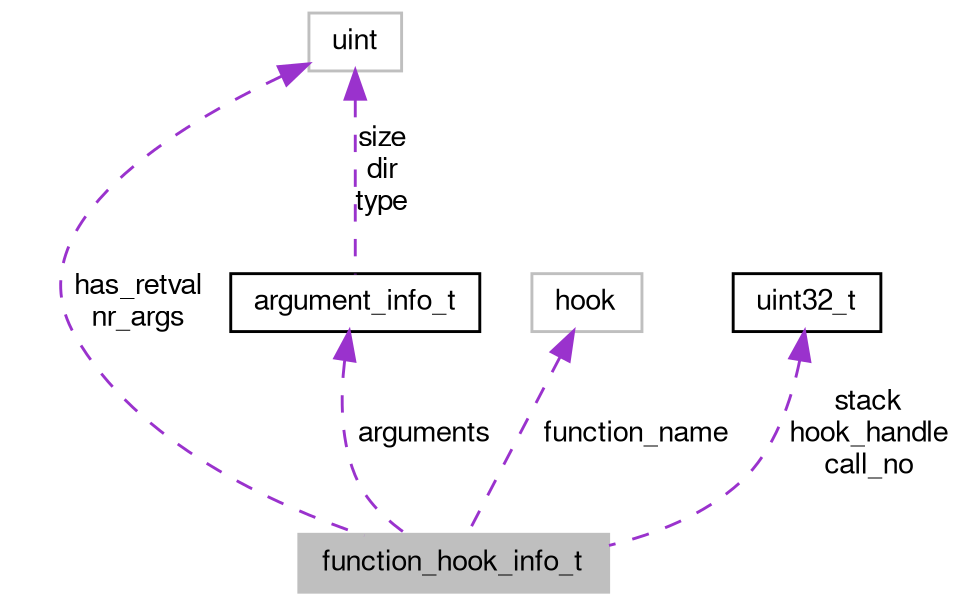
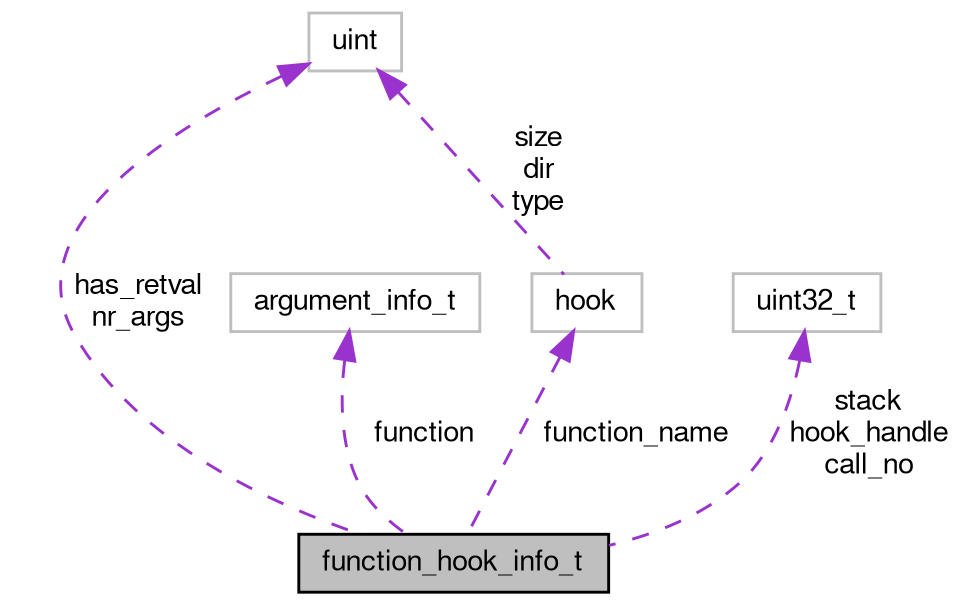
  digraph {
    node [color=grey75 fontname=FreeSans fontsize=10 shape=record]
    edge [color=darkorchid3 dir=back fontname=FreeSans fontsize=10 labelfontname=FreeSans labelfontsize=10 style=dashed]
-   n1 [fillcolor=grey75 fontcolor=black height=0.2 label=function_hook_info_t style=filled width=0.4]
-   n2 [color=black height=0.2 label=argument_info_t width=0.4]
+   n1 [color=black fillcolor=grey75 fontcolor=black height=0.2 label=function_hook_info_t style=filled width=0.4]
+   n2 [height=0.2 label=argument_info_t width=0.4]
    n3 [height=0.2 label=uint width=0.4]
    n4 [height=0.2 label=hook width=0.4]
-   n5 [color=black height=0.2 label=uint32_t width=0.4]
-   n2 -> n1 [label=arguments]
+   n5 [height=0.2 label=uint32_t width=0.4]
+   n2 -> n1 [label=function]
    n3 -> n1 [label="has_retval\nnr_args"]
-   n3 -> n2 [label="size\ndir\ntype"]
+   n3 -> n4 [label="size\ndir\ntype"]
    n4 -> n1 [label=function_name]
    n5 -> n1 [label="stack\nhook_handle\ncall_no"]
  }
